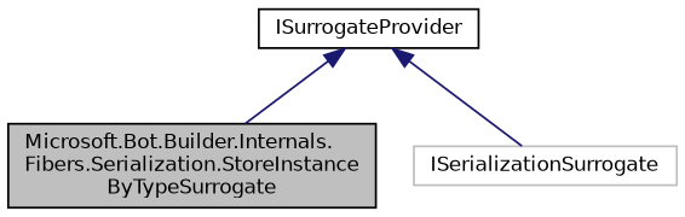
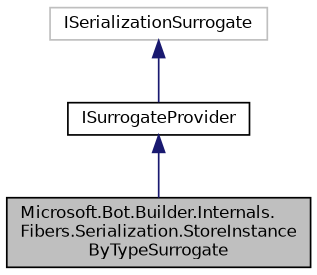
  digraph {
    node [color=black fillcolor=white fontname=Helvetica fontsize=10 shape=record style=filled]
    edge [color=midnightblue dir=back fontname=Helvetica fontsize=10 labelfontname=Helvetica labelfontsize=10 style=solid]
    n1 [fillcolor=grey75 fontcolor=black height=0.2 label="Microsoft.Bot.Builder.Internals.\lFibers.Serialization.StoreInstance\lByTypeSurrogate" width=0.4]
    n2 [height=0.2 label=ISurrogateProvider width=0.4]
    n3 [color=grey75 height=0.2 label=ISerializationSurrogate width=0.4]
    n2 -> n1
-   n2 -> n3
+   n3 -> n2
  }
